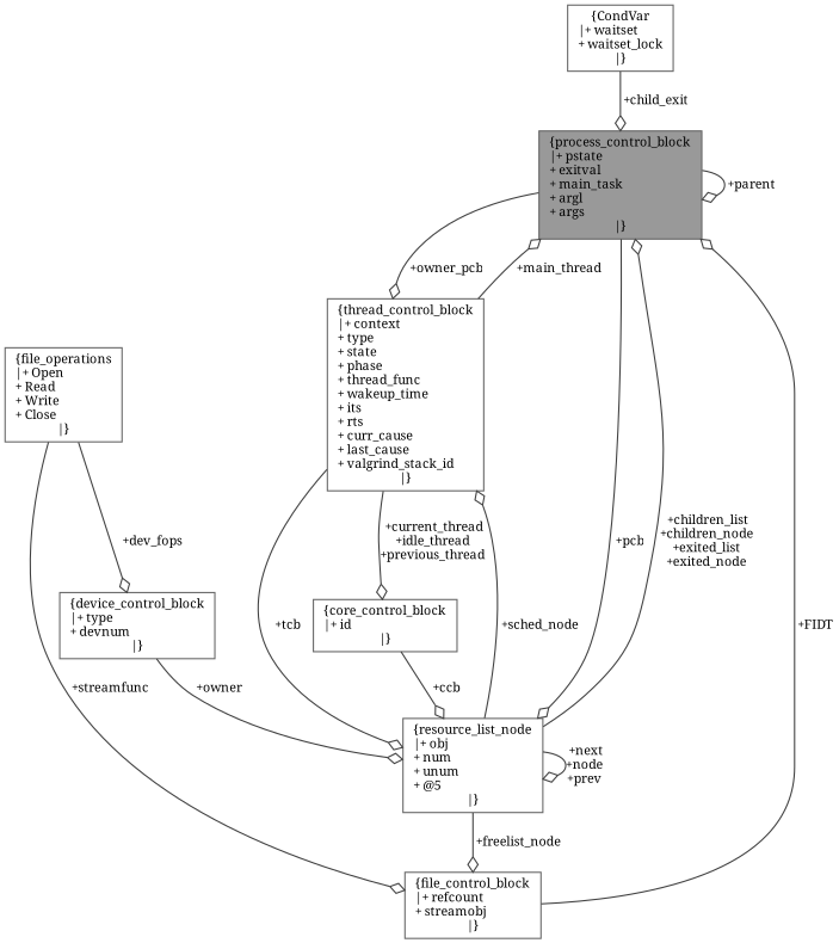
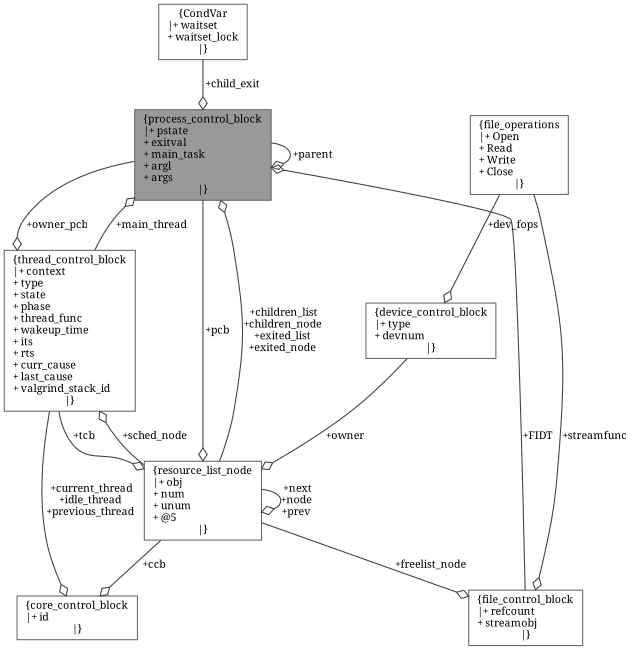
  digraph {
    fontname="Noto Serif"
    node [color=gray40 fillcolor=white fontname="Noto Serif" fontsize=10 shape=box style=filled]
    edge [arrowhead=odiamond color=grey25 fontname="Noto Serif" fontsize=10 labelfontname=Helvetica labelfontsize=10 style=solid]
    n1 [fillcolor=grey60 fontcolor=black height=0.2 label="{process_control_block\n|+ pstate\l+ exitval\l+ main_task\l+ argl\l+ args\l|}" width=0.4]
    n2 [height=0.2 label="{thread_control_block\n|+ context\l+ type\l+ state\l+ phase\l+ thread_func\l+ wakeup_time\l+ its\l+ rts\l+ curr_cause\l+ last_cause\l+ valgrind_stack_id\l|}" width=0.4]
    n3 [height=0.2 label="{resource_list_node\n|+ obj\l+ num\l+ unum\l+ @5\l|}" width=0.4]
    n4 [height=0.2 label="{core_control_block\n|+ id\l|}" width=0.4]
    n5 [height=0.2 label="{file_control_block\n|+ refcount\l+ streamobj\l|}" width=0.4]
    n6 [height=0.2 label="{device_control_block\n|+ type\l+ devnum\l|}" width=0.4]
    n7 [height=0.2 label="{file_operations\n|+ Open\l+ Read\l+ Write\l+ Close\l|}" width=0.4]
    n8 [height=0.2 label="{CondVar\n|+ waitset\l+ waitset_lock\l|}" width=0.4]
    n1 -> n1 [label=" +parent"]
    n1 -> n2 [label=" +owner_pcb"]
    n1 -> n3 [label=" +pcb"]
    n2 -> n1 [label=" +main_thread"]
    n2 -> n3 [label=" +tcb"]
    n2 -> n4 [label=" +current_thread\n+idle_thread\n+previous_thread"]
    n3 -> n1 [label=" +children_list\n+children_node\n+exited_list\n+exited_node"]
    n3 -> n2 [label=" +sched_node"]
    n3 -> n3 [label=" +next\n+node\n+prev"]
    n3 -> n5 [label=" +freelist_node"]
-   n4 -> n3 [label=" +ccb"]
+   n3 -> n4 [label=" +ccb"]
    n5 -> n1 [label=" +FIDT"]
    n6 -> n3 [label=" +owner"]
    n7 -> n5 [label=" +streamfunc"]
    n7 -> n6 [label=" +dev_fops"]
    n8 -> n1 [label=" +child_exit"]
  }
